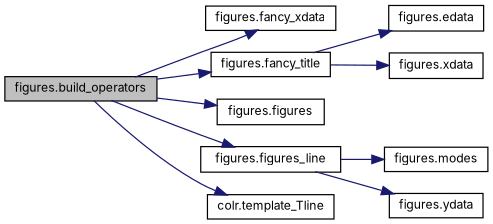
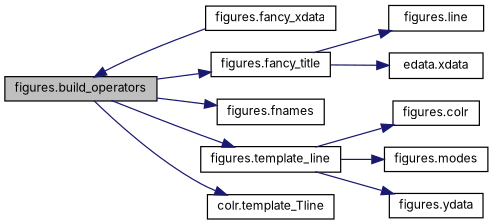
  digraph {
    fontname=Inter
    rankdir=LR
    node [color=black fillcolor=white fontname=Inter fontsize=10 shape=record style=filled]
    edge [color=midnightblue fontname=Inter fontsize=10 labelfontname=Helvetica labelfontsize=10 style=solid]
    n1 [fillcolor=grey75 fontcolor=black height=0.2 label="figures.build_operators" width=0.4]
    n2 [height=0.2 label="figures.fancy_xdata" width=0.4]
    n3 [height=0.2 label="figures.fancy_title" width=0.4]
-   n4 [height=0.2 label="figures.figures" width=0.4]
-   n5 [height=0.2 label="figures.figures_line" width=0.4]
+   n4 [height=0.2 label="figures.fnames" width=0.4]
+   n5 [height=0.2 label="figures.template_line" width=0.4]
    n6 [height=0.2 label="colr.template_Tline" width=0.4]
-   n7 [height=0.2 label="figures.edata" width=0.4]
-   n8 [height=0.2 label="figures.xdata" width=0.4]
+   n7 [height=0.2 label="figures.line" width=0.4]
+   n8 [height=0.2 label="edata.xdata" width=0.4]
+   n9 [height=0.2 label="figures.colr" width=0.4]
    n10 [height=0.2 label="figures.modes" width=0.4]
    n11 [height=0.2 label="figures.ydata" width=0.4]
-   n1 -> n2
+   n2 -> n1
    n1 -> n3
    n1 -> n4
    n1 -> n5
    n1 -> n6
    n3 -> n7
    n3 -> n8
+   n5 -> n9
    n5 -> n10
    n5 -> n11
  }
